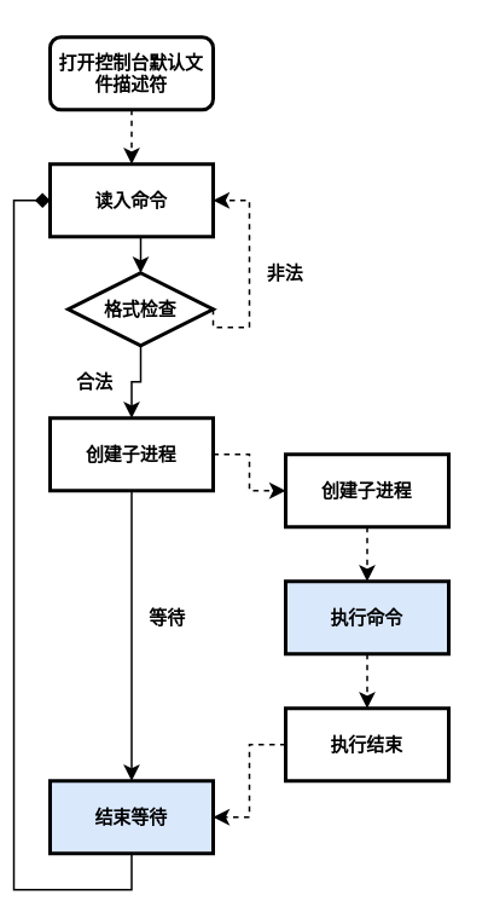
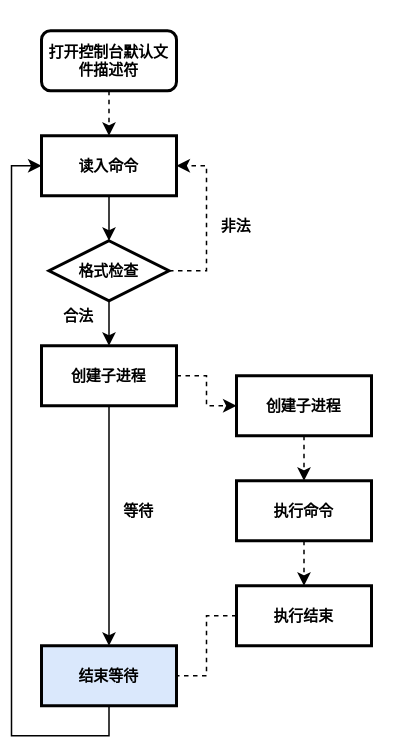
  <mxCell id="0" />
  <mxCell id="1" parent="0" />
  <mxCell id="2" style="edgeStyle=orthogonalEdgeStyle;rounded=0;orthogonalLoop=1;jettySize=auto;html=1;exitX=0.5;exitY=1;exitDx=0;exitDy=0;entryX=0.5;entryY=0;entryDx=0;entryDy=0;fontFamily=Helvetica;dashed=1;" edge="1" parent="1" source="3" target="5"><mxGeometry relative="1" as="geometry" /></mxCell>
  <mxCell id="3" value="&lt;h5&gt;&lt;font&gt;打开控制台默认文件描述符&lt;/font&gt;&lt;/h5&gt;" style="whiteSpace=wrap;html=1;fontFamily=Helvetica;strokeWidth=2;fontStyle=0;spacingLeft=4;spacingRight=4;spacing=2;rounded=1;" vertex="1" parent="1"><mxGeometry x="20" y="20" width="90" height="40" as="geometry" /></mxCell>
  <mxCell id="4" style="edgeStyle=orthogonalEdgeStyle;rounded=0;orthogonalLoop=1;jettySize=auto;html=1;exitX=0.5;exitY=1;exitDx=0;exitDy=0;entryX=0.5;entryY=0;entryDx=0;entryDy=0;fontFamily=Helvetica;" edge="1" parent="1" source="5" target="8"><mxGeometry relative="1" as="geometry" /></mxCell>
  <mxCell id="5" value="&lt;h5&gt;读入命令&lt;/h5&gt;" style="rounded=0;whiteSpace=wrap;html=1;fontFamily=Helvetica;strokeWidth=2;fontStyle=0;spacingLeft=4;spacingRight=4;spacing=2;" vertex="1" parent="1"><mxGeometry x="20" y="90" width="90" height="40" as="geometry" /></mxCell>
  <mxCell id="6" style="edgeStyle=orthogonalEdgeStyle;rounded=0;orthogonalLoop=1;jettySize=auto;html=1;exitX=0.5;exitY=1;exitDx=0;exitDy=0;entryX=0.5;entryY=0;entryDx=0;entryDy=0;fontFamily=Helvetica;" edge="1" parent="1" source="8" target="11"><mxGeometry relative="1" as="geometry" /></mxCell>
  <mxCell id="7" style="edgeStyle=orthogonalEdgeStyle;rounded=0;orthogonalLoop=1;jettySize=auto;html=1;exitX=1;exitY=0.5;exitDx=0;exitDy=0;entryX=1;entryY=0.5;entryDx=0;entryDy=0;dashed=1;fontFamily=Helvetica;" edge="1" parent="1" source="8" target="5"><mxGeometry relative="1" as="geometry"><Array as="points"><mxPoint x="130" y="180" /><mxPoint x="130" y="110" /></Array></mxGeometry></mxCell>
- <mxCell id="8" value="&lt;h5&gt;格式检查&lt;/h5&gt;" style="rhombus;whiteSpace=wrap;html=1;fontFamily=Helvetica;strokeWidth=2;" vertex="1" parent="1"><mxGeometry x="30" y="150" width="80" height="40" as="geometry" /></mxCell>
+ <mxCell id="8" value="&lt;h5&gt;格式检查&lt;/h5&gt;" style="rhombus;whiteSpace=wrap;html=1;fontFamily=Helvetica;strokeWidth=2;" vertex="1" parent="1"><mxGeometry x="25" y="160" width="80" height="40" as="geometry" /></mxCell>
  <mxCell id="9" style="edgeStyle=orthogonalEdgeStyle;rounded=0;orthogonalLoop=1;jettySize=auto;html=1;exitX=1;exitY=0.5;exitDx=0;exitDy=0;entryX=0;entryY=0.5;entryDx=0;entryDy=0;fontFamily=Helvetica;dashed=1;" edge="1" parent="1" source="11" target="14"><mxGeometry relative="1" as="geometry" /></mxCell>
  <mxCell id="10" style="edgeStyle=orthogonalEdgeStyle;rounded=0;orthogonalLoop=1;jettySize=auto;html=1;exitX=0.5;exitY=1;exitDx=0;exitDy=0;fontFamily=Helvetica;entryX=0.5;entryY=0;entryDx=0;entryDy=0;" edge="1" parent="1" source="11" target="19"><mxGeometry relative="1" as="geometry"><mxPoint x="65" y="420" as="targetPoint" /></mxGeometry></mxCell>
  <mxCell id="11" value="&lt;h5&gt;创建子进程&lt;/h5&gt;" style="rounded=0;whiteSpace=wrap;html=1;fontFamily=Helvetica;strokeWidth=2;fontStyle=0;spacingLeft=4;spacingRight=4;spacing=2;" vertex="1" parent="1"><mxGeometry x="20" y="230" width="90" height="40" as="geometry" /></mxCell>
  <mxCell id="12" value="&lt;h5&gt;合法&lt;/h5&gt;" style="text;html=1;strokeColor=none;fillColor=none;align=center;verticalAlign=middle;whiteSpace=wrap;rounded=0;fontFamily=Helvetica;" vertex="1" parent="1"><mxGeometry x="25" y="200" width="40" height="20" as="geometry" /></mxCell>
  <mxCell id="13" style="edgeStyle=orthogonalEdgeStyle;rounded=0;orthogonalLoop=1;jettySize=auto;html=1;exitX=0.5;exitY=1;exitDx=0;exitDy=0;entryX=0.5;entryY=0;entryDx=0;entryDy=0;dashed=1;fontFamily=Helvetica;" edge="1" parent="1" source="14" target="16"><mxGeometry relative="1" as="geometry" /></mxCell>
  <mxCell id="14" value="&lt;h5&gt;创建子进程&lt;/h5&gt;" style="rounded=0;whiteSpace=wrap;html=1;fontFamily=Helvetica;strokeWidth=2;fontStyle=0;spacingLeft=4;spacingRight=4;spacing=2;" vertex="1" parent="1"><mxGeometry x="150" y="250" width="90" height="40" as="geometry" /></mxCell>
  <mxCell id="15" style="edgeStyle=orthogonalEdgeStyle;rounded=0;orthogonalLoop=1;jettySize=auto;html=1;exitX=0.5;exitY=1;exitDx=0;exitDy=0;entryX=0.5;entryY=0;entryDx=0;entryDy=0;dashed=1;fontFamily=Helvetica;" edge="1" parent="1" source="16" target="21"><mxGeometry relative="1" as="geometry" /></mxCell>
- <mxCell id="16" value="&lt;h5&gt;执行命令&lt;/h5&gt;" style="rounded=0;whiteSpace=wrap;html=1;fontFamily=Helvetica;strokeWidth=2;fontStyle=0;spacingLeft=4;spacingRight=4;spacing=2;fillColor=#dae8fc;" vertex="1" parent="1"><mxGeometry x="150" y="320" width="90" height="40" as="geometry" /></mxCell>
+ <mxCell id="16" value="&lt;h5&gt;执行命令&lt;/h5&gt;" style="rounded=0;whiteSpace=wrap;html=1;fontFamily=Helvetica;strokeWidth=2;fontStyle=0;spacingLeft=4;spacingRight=4;spacing=2;" vertex="1" parent="1"><mxGeometry x="150" y="320" width="90" height="40" as="geometry" /></mxCell>
  <mxCell id="17" value="&lt;h5&gt;非法&lt;/h5&gt;" style="text;html=1;strokeColor=none;fillColor=none;align=center;verticalAlign=middle;whiteSpace=wrap;rounded=0;fontFamily=Helvetica;" vertex="1" parent="1"><mxGeometry x="130" y="140" width="40" height="20" as="geometry" /></mxCell>
- <mxCell id="18" style="edgeStyle=orthogonalEdgeStyle;rounded=0;orthogonalLoop=1;jettySize=auto;html=1;exitX=0.5;exitY=1;exitDx=0;exitDy=0;entryX=0;entryY=0.5;entryDx=0;entryDy=0;fontFamily=Helvetica;endArrow=diamond;" edge="1" parent="1" source="19" target="5"><mxGeometry relative="1" as="geometry" /></mxCell>
+ <mxCell id="18" style="edgeStyle=orthogonalEdgeStyle;rounded=0;orthogonalLoop=1;jettySize=auto;html=1;exitX=0.5;exitY=1;exitDx=0;exitDy=0;entryX=0;entryY=0.5;entryDx=0;entryDy=0;fontFamily=Helvetica;" edge="1" parent="1" source="19" target="5"><mxGeometry relative="1" as="geometry" /></mxCell>
  <mxCell id="19" value="&lt;h5&gt;结束等待&lt;/h5&gt;" style="rounded=0;whiteSpace=wrap;html=1;fontFamily=Helvetica;strokeWidth=2;fontStyle=0;spacingLeft=4;spacingRight=4;spacing=2;fillColor=#dae8fc;" vertex="1" parent="1"><mxGeometry x="20" y="430" width="90" height="40" as="geometry" /></mxCell>
- <mxCell id="20" style="edgeStyle=orthogonalEdgeStyle;rounded=0;orthogonalLoop=1;jettySize=auto;html=1;exitX=0;exitY=0.5;exitDx=0;exitDy=0;entryX=1;entryY=0.5;entryDx=0;entryDy=0;dashed=1;fontFamily=Helvetica;" edge="1" parent="1" source="21" target="19"><mxGeometry relative="1" as="geometry" /></mxCell>
+ <mxCell id="20" style="edgeStyle=orthogonalEdgeStyle;rounded=0;orthogonalLoop=1;jettySize=auto;html=1;exitX=0;exitY=0.5;exitDx=0;exitDy=0;entryX=1;entryY=0.5;entryDx=0;entryDy=0;dashed=1;fontFamily=Helvetica;endArrow=none;" edge="1" parent="1" source="21" target="19"><mxGeometry relative="1" as="geometry" /></mxCell>
  <mxCell id="21" value="&lt;h5&gt;执行结束&lt;/h5&gt;" style="rounded=0;whiteSpace=wrap;html=1;fontFamily=Helvetica;strokeWidth=2;fontStyle=0;spacingLeft=4;spacingRight=4;spacing=2;" vertex="1" parent="1"><mxGeometry x="150" y="390" width="90" height="40" as="geometry" /></mxCell>
  <mxCell id="22" value="&lt;h5&gt;等待&lt;/h5&gt;" style="text;html=1;strokeColor=none;fillColor=none;align=center;verticalAlign=middle;whiteSpace=wrap;rounded=0;fontFamily=Helvetica;" vertex="1" parent="1"><mxGeometry x="65" y="330" width="40" height="20" as="geometry" /></mxCell>
